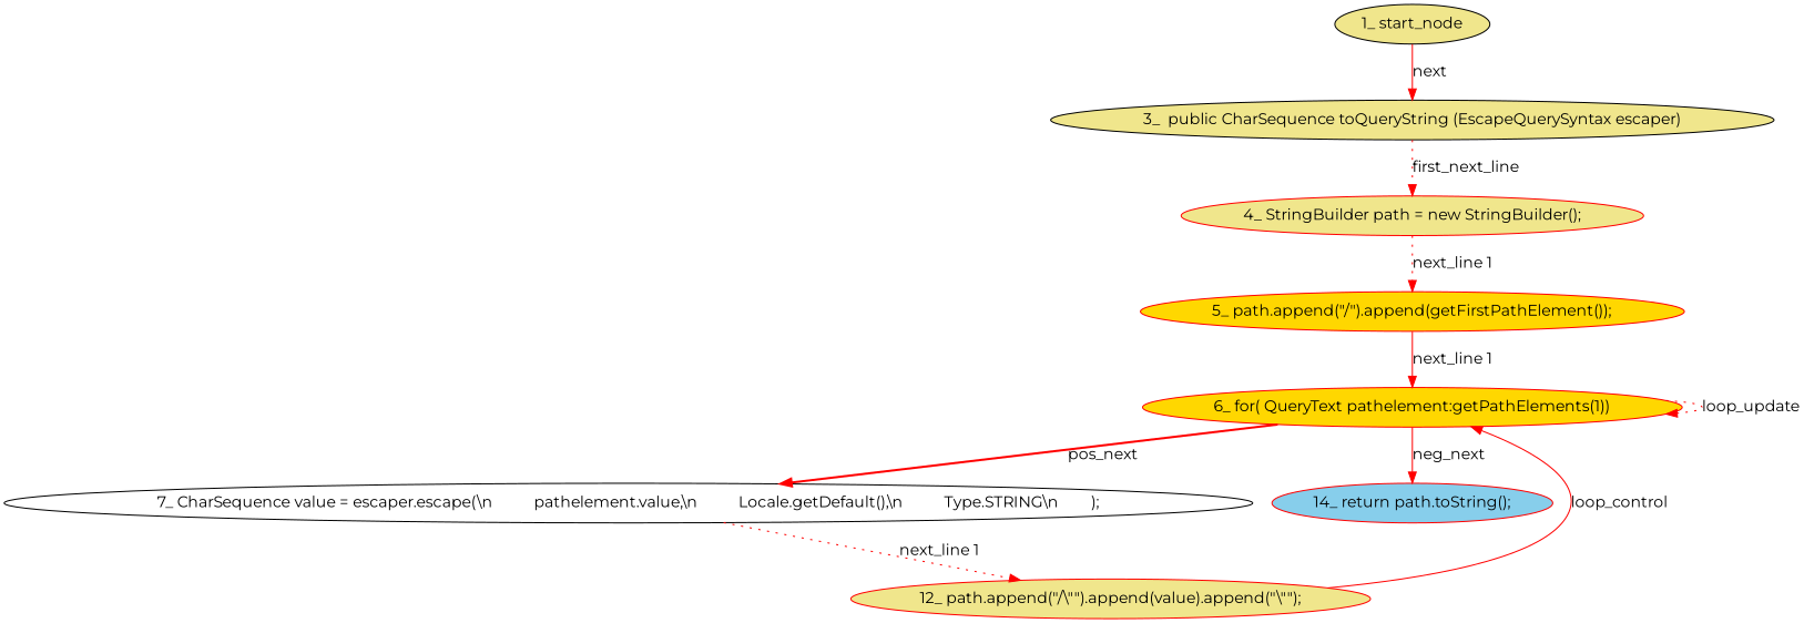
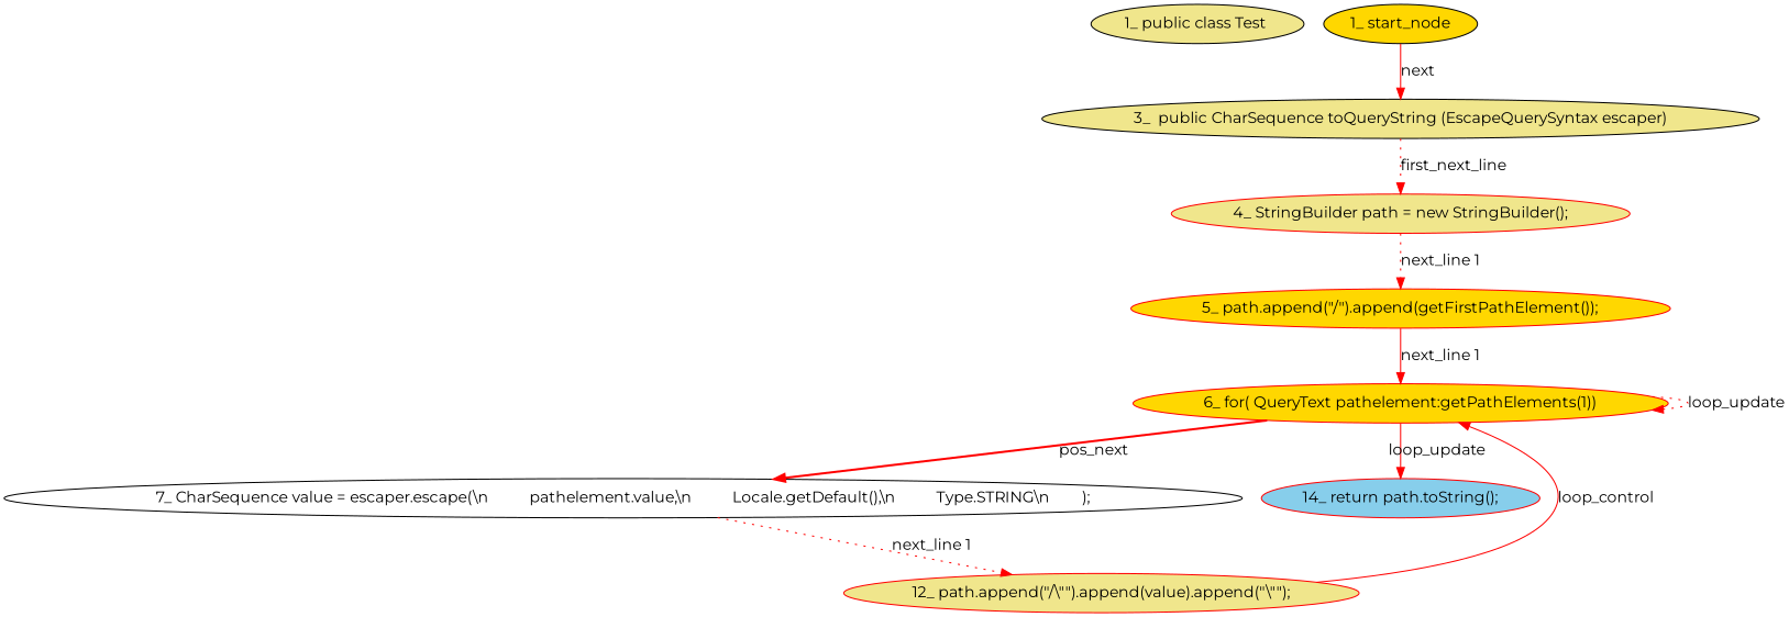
  digraph {
    fontname=Montserrat
    node [color=red fillcolor=khaki fontname=Montserrat style=filled type_label=expression_statement]
    edge [color=red controlflow_type="next_line 1" edge_type=CFG_edge fontname=Montserrat style=dotted]
+   n1 [color=black label="1_\ public\ class\ Test\ " type_label=class_declaration]
    n2 [color=black label="3_\ \ public\ CharSequence\ toQueryString\ \(EscapeQuerySyntax\ escaper\)" type_label=method_declaration]
    n3 [label="4_\ StringBuilder\ path\ =\ new\ StringBuilder\(\);"]
    n4 [fillcolor=gold label="5_\ path\.append\(\"/\"\)\.append\(getFirstPathElement\(\)\);"]
    n5 [fillcolor=gold label="6_\ for\(\ QueryText\ pathelement:getPathElements\(1\)\)" type_label=for]
    n6 [color=black fillcolor=white label="7_\ CharSequence\ value\ =\ escaper\.escape\(\\n\ \ \ \ \ \ \ \ \ \ pathelement\.value,\\n\ \ \ \ \ \ \ \ \ \ Locale\.getDefault\(\),\\n\ \ \ \ \ \ \ \ \ \ Type\.STRING\\n\ \ \ \ \ \ \ \ \);"]
    n7 [fillcolor=skyblue label="14_\ return\ path\.toString\(\);" type_label=return]
    n8 [label="12_\ path\.append\(\"/\\\"\"\)\.append\(value\)\.append\(\"\\\"\"\);"]
-   n9 [color=black label="1_\ start_node" type_label=start]
+   n9 [color=black fillcolor=gold label="1_\ start_node" type_label=start]
    n2 -> n3 [controlflow_type=first_next_line label=first_next_line]
    n3 -> n4 [label="next_line 1"]
    n4 -> n5 [label="next_line 1" style=solid]
    n5 -> n5 [controlflow_type=loop_update label=loop_update]
    n5 -> n6 [controlflow_type=pos_next label=pos_next style=bold]
-   n5 -> n7 [controlflow_type=neg_next label=neg_next style=solid]
+   n5 -> n7 [controlflow_type=neg_next label=loop_update style=solid]
    n6 -> n8 [label="next_line 1"]
    n8 -> n5 [controlflow_type=loop_control label=loop_control style=solid]
    n9 -> n2 [controlflow_type=next label=next style=solid]
  }
